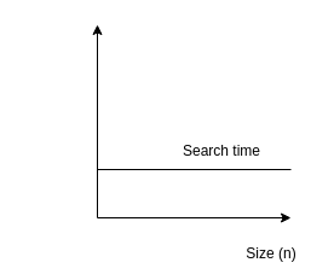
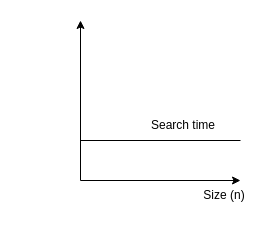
  <mxCell id="0" />
  <mxCell id="1" parent="0" />
- <mxCell id="2" value="Size (n)" style="text;html=1;strokeColor=none;fillColor=none;align=center;verticalAlign=middle;whiteSpace=wrap;rounded=0;" vertex="1" parent="1"><mxGeometry x="194" y="195" width="60" height="30" as="geometry" /></mxCell>
+ <mxCell id="2" value="Size (n)" style="text;html=1;strokeColor=none;fillColor=none;align=center;verticalAlign=middle;whiteSpace=wrap;rounded=0;" vertex="1" parent="1"><mxGeometry x="194" y="180" width="60" height="30" as="geometry" /></mxCell>
  <mxCell id="3" value="" style="group" vertex="1" connectable="0" parent="1"><mxGeometry x="20" y="20" width="220" height="160" as="geometry" /></mxCell>
  <mxCell id="4" value="" style="endArrow=classic;html=1;rounded=0;" edge="1" parent="3"><mxGeometry width="50" height="50" relative="1" as="geometry"><mxPoint x="60" y="160" as="sourcePoint" /><mxPoint x="60" as="targetPoint" /></mxGeometry></mxCell>
  <mxCell id="5" value="" style="endArrow=classic;html=1;rounded=0;" edge="1" parent="3"><mxGeometry width="50" height="50" relative="1" as="geometry"><mxPoint x="60" y="160" as="sourcePoint" /><mxPoint x="220" y="160" as="targetPoint" /></mxGeometry></mxCell>
  <mxCell id="6" value="" style="endArrow=none;html=1;rounded=0;" edge="1" parent="3"><mxGeometry width="50" height="50" relative="1" as="geometry"><mxPoint x="60" y="120" as="sourcePoint" /><mxPoint x="220" y="120" as="targetPoint" /></mxGeometry></mxCell>
  <mxCell id="7" value="Search time" style="text;html=1;strokeColor=none;fillColor=none;align=center;verticalAlign=middle;whiteSpace=wrap;rounded=0;rotation=0;" vertex="1" parent="3"><mxGeometry x="120" y="100" width="86" height="10" as="geometry" /></mxCell>
